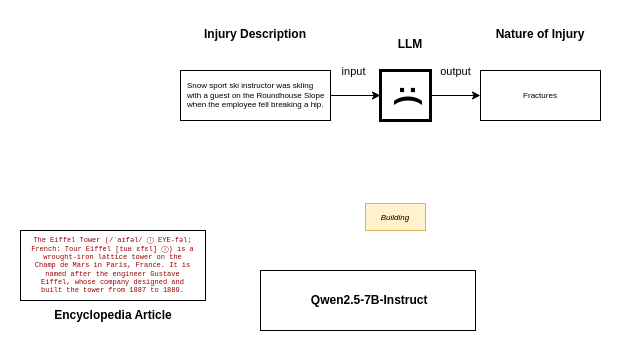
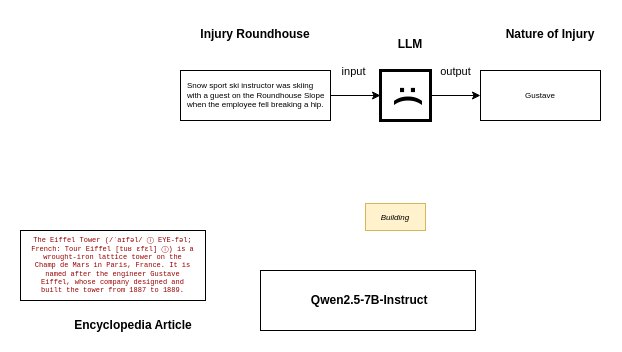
  <mxCell id="0" />
  <mxCell id="1" parent="0" />
  <mxCell id="2" value="LLM" style="text;html=1;align=center;verticalAlign=top;whiteSpace=wrap;rounded=0;fontStyle=1" parent="1" vertex="1"><mxGeometry x="370" y="30" width="80" height="30" as="geometry" /></mxCell>
- <mxCell id="3" value="Injury Description" style="text;html=1;align=center;verticalAlign=top;whiteSpace=wrap;rounded=0;fontStyle=1" parent="1" vertex="1"><mxGeometry x="170" y="20" width="170" height="30" as="geometry" /></mxCell>
+ <mxCell id="3" value="Injury Roundhouse" style="text;html=1;align=center;verticalAlign=top;whiteSpace=wrap;rounded=0;fontStyle=1" parent="1" vertex="1"><mxGeometry x="170" y="20" width="170" height="30" as="geometry" /></mxCell>
  <mxCell id="4" value="The Eiffel Tower (/ˈaɪfəl/ ⓘ EYE-fəl; French: Tour Eiffel [tuʁ ɛfɛl] ⓘ) is a wrought-iron lattice tower on the Champ de Mars in Paris, France. It is named after the engineer Gustave Eiffel, whose company designed and built the tower from 1887 to 1889." style="rounded=0;whiteSpace=wrap;html=1;fontSize=7;verticalAlign=middle;fontFamily=Courier New;fontColor=#990000;spacing=12;spacingTop=0;spacingBottom=0;" parent="1" vertex="1"><mxGeometry x="20" y="230" width="185" height="70" as="geometry" /></mxCell>
- <mxCell id="5" value="Encyclopedia Article" style="text;html=1;align=center;verticalAlign=middle;whiteSpace=wrap;rounded=0;fontStyle=1" parent="1" vertex="1"><mxGeometry x="27.5" y="300" width="170" height="30" as="geometry" /></mxCell>
+ <mxCell id="5" value="Encyclopedia Article" style="text;html=1;align=center;verticalAlign=middle;whiteSpace=wrap;rounded=0;fontStyle=1" parent="1" vertex="1"><mxGeometry x="47.5" y="310" width="170" height="30" as="geometry" /></mxCell>
  <mxCell id="6" value="" style="group" parent="1" vertex="1" connectable="0"><mxGeometry x="180" width="150" height="50" as="geometry" y="70" /></mxCell>
  <mxCell id="7" value="Snow sport ski instructor was skiing with a guest on the Roundhouse Slope when the employee fell breaking a hip." style="rounded=0;whiteSpace=wrap;html=1;spacingBottom=0;spacingTop=0;spacingRight=5;align=left;spacingLeft=5;fontSize=8;spacing=2;" parent="6" vertex="1"><mxGeometry width="150" height="50" as="geometry" /></mxCell>
  <mxCell id="8" value="" style="group" parent="1" vertex="1" connectable="0"><mxGeometry x="380" width="50" height="50" as="geometry" y="70" /></mxCell>
  <mxCell id="9" value="" style="rounded=0;whiteSpace=wrap;html=1;strokeWidth=3;" parent="8" vertex="1"><mxGeometry width="50" height="50" as="geometry" /></mxCell>
  <mxCell id="10" value=":(" style="text;html=1;align=center;verticalAlign=middle;whiteSpace=wrap;rounded=0;textDirection=vertical-rl;fontSize=30;fontStyle=1;spacingLeft=8;" parent="8" vertex="1"><mxGeometry width="50" height="50" as="geometry" /></mxCell>
  <mxCell id="11" value="Building" style="rounded=0;whiteSpace=wrap;html=1;fillColor=#fff2cc;strokeColor=#d6b656;fontStyle=2;fontSize=8;" parent="1" vertex="1"><mxGeometry x="365" y="203" width="60" height="27" as="geometry" /></mxCell>
  <mxCell id="12" value="&amp;nbsp;Qwen2.5-7B-Instruct " style="rounded=0;whiteSpace=wrap;html=1;fontStyle=1" parent="1" vertex="1"><mxGeometry x="260" y="270" width="215" height="60" as="geometry" /></mxCell>
  <mxCell id="13" style="edgeStyle=orthogonalEdgeStyle;rounded=0;orthogonalLoop=1;jettySize=auto;html=1;" parent="1" source="7" target="10" edge="1"><mxGeometry relative="1" as="geometry" /></mxCell>
  <mxCell id="14" value="input" style="edgeLabel;html=1;align=center;verticalAlign=middle;resizable=0;points=[];" parent="13" vertex="1" connectable="0"><mxGeometry x="0.022" y="1" relative="1" as="geometry"><mxPoint x="-4" y="-24" as="offset" /></mxGeometry></mxCell>
  <mxCell id="15" value="" style="group;verticalAlign=middle;align=center;" vertex="1" connectable="0" parent="1"><mxGeometry x="480" width="120" height="50" as="geometry" y="70" /></mxCell>
- <mxCell id="16" value="Fractures" style="rounded=0;whiteSpace=wrap;html=1;spacingBottom=0;spacingTop=0;spacingRight=5;align=center;spacingLeft=5;fontSize=8;spacing=2;" vertex="1" parent="15"><mxGeometry width="120.0" height="50" as="geometry" /></mxCell>
- <mxCell id="17" value="Nature of Injury" style="text;html=1;align=center;verticalAlign=top;whiteSpace=wrap;rounded=0;fontStyle=1" vertex="1" parent="1"><mxGeometry x="480" y="20" width="120" height="30" as="geometry" /></mxCell>
+ <mxCell id="16" value="Gustave" style="rounded=0;whiteSpace=wrap;html=1;spacingBottom=0;spacingTop=0;spacingRight=5;align=center;spacingLeft=5;fontSize=8;spacing=2;" vertex="1" parent="15"><mxGeometry width="120.0" height="50" as="geometry" /></mxCell>
+ <mxCell id="17" value="Nature of Injury" style="text;html=1;align=center;verticalAlign=top;whiteSpace=wrap;rounded=0;fontStyle=1" vertex="1" parent="1"><mxGeometry x="490" y="20" width="120" height="30" as="geometry" /></mxCell>
  <mxCell id="18" style="edgeStyle=orthogonalEdgeStyle;rounded=0;orthogonalLoop=1;jettySize=auto;html=1;" edge="1" parent="1" source="10" target="16"><mxGeometry relative="1" as="geometry" /></mxCell>
  <mxCell id="19" value="output" style="edgeLabel;html=1;align=center;verticalAlign=middle;resizable=0;points=[];" vertex="1" connectable="0" parent="18"><mxGeometry x="-0.145" y="1" relative="1" as="geometry"><mxPoint x="3" y="-24" as="offset" /></mxGeometry></mxCell>
